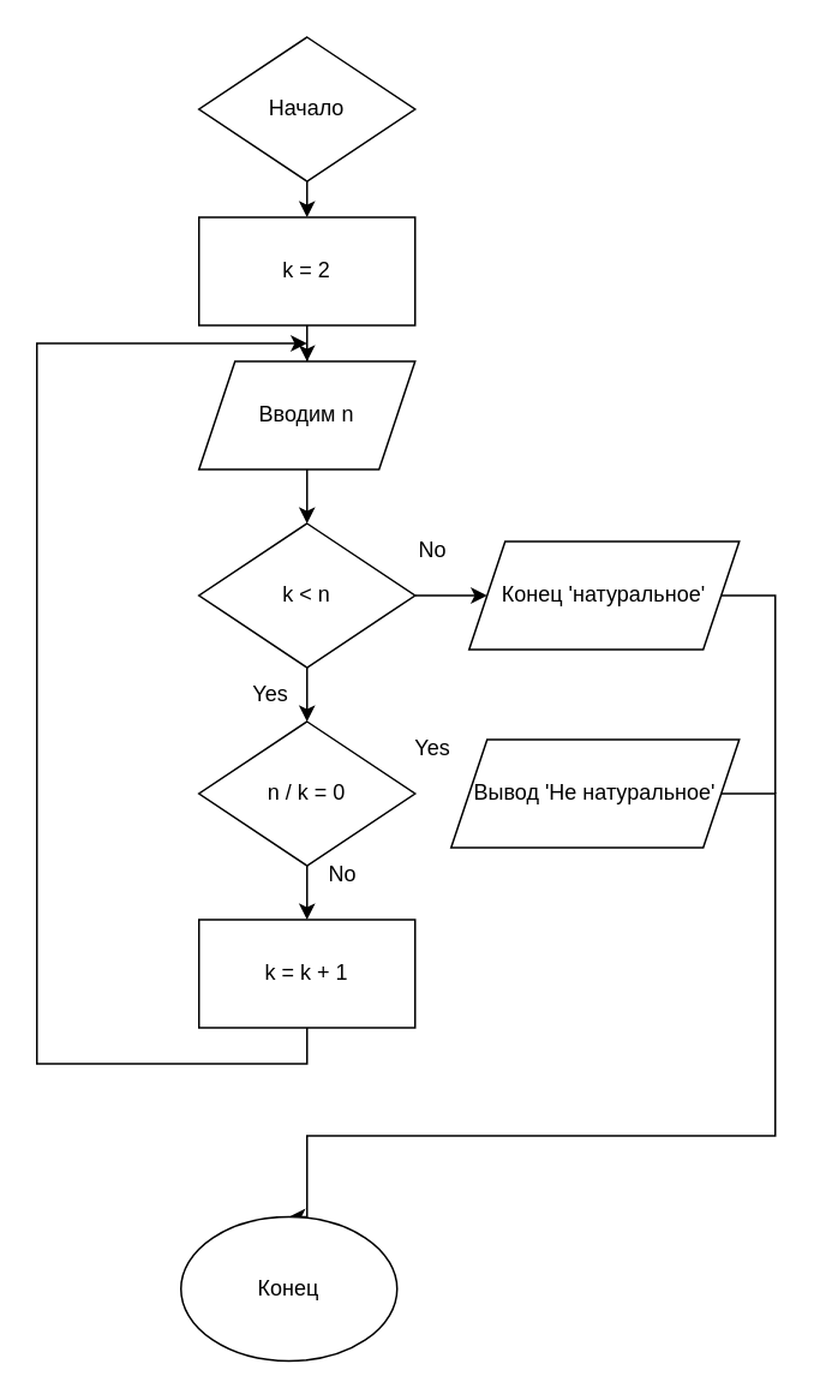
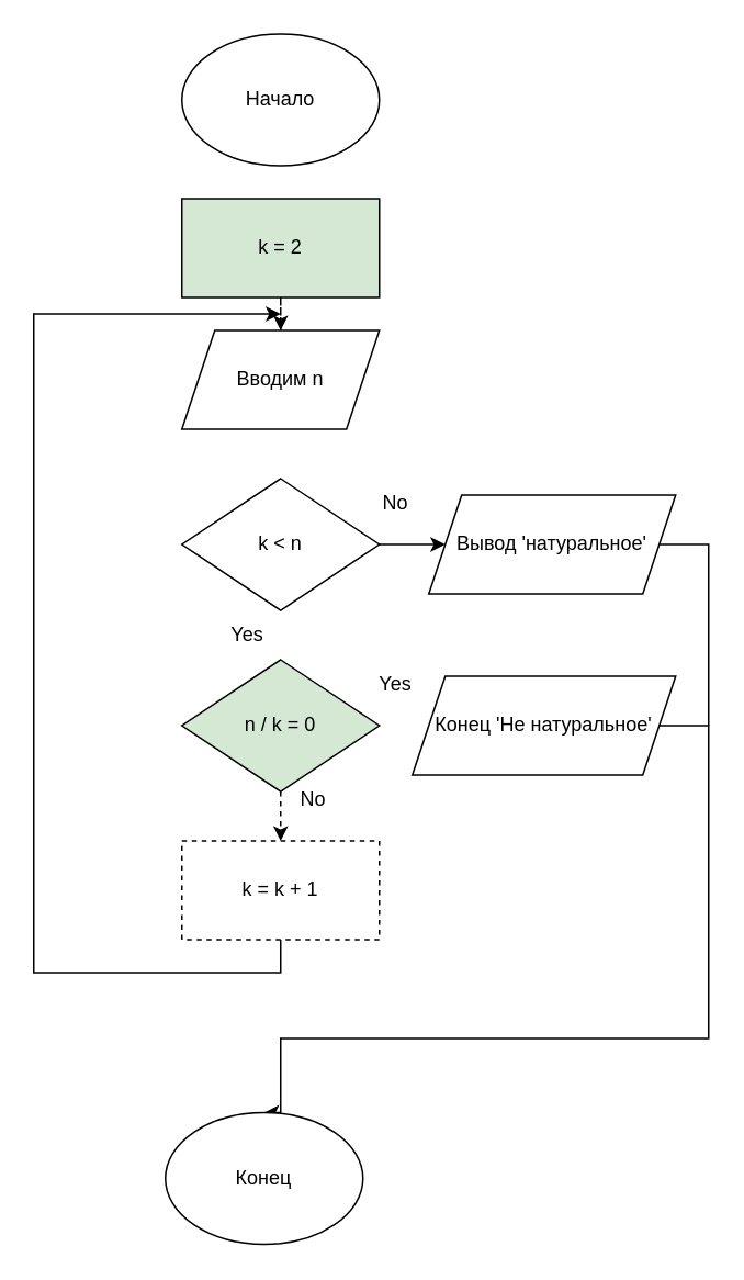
  <mxCell id="0" />
  <mxCell id="1" parent="0" />
- <mxCell id="2" style="edgeStyle=orthogonalEdgeStyle;rounded=0;orthogonalLoop=1;jettySize=auto;html=1;exitX=0.5;exitY=1;exitDx=0;exitDy=0;entryX=0.5;entryY=0;entryDx=0;entryDy=0;" edge="1" parent="1" source="3" target="5"><mxGeometry relative="1" as="geometry" /></mxCell>
- <mxCell id="3" value="Начало" style="rhombus;whiteSpace=wrap;html=1;" vertex="1" parent="1"><mxGeometry x="110" width="120" height="80" as="geometry" y="20" /></mxCell>
- <mxCell id="4" style="edgeStyle=orthogonalEdgeStyle;rounded=0;orthogonalLoop=1;jettySize=auto;html=1;exitX=0.5;exitY=1;exitDx=0;exitDy=0;" edge="1" parent="1" source="5" target="10"><mxGeometry relative="1" as="geometry" /></mxCell>
- <mxCell id="5" value="k = 2" style="rounded=0;whiteSpace=wrap;html=1;" vertex="1" parent="1"><mxGeometry x="110" y="120" width="120" height="60" as="geometry" /></mxCell>
- <mxCell id="6" style="edgeStyle=orthogonalEdgeStyle;rounded=0;orthogonalLoop=1;jettySize=auto;html=1;exitX=0.5;exitY=1;exitDx=0;exitDy=0;entryX=0.5;entryY=0;entryDx=0;entryDy=0;" edge="1" parent="1" source="8" target="12"><mxGeometry relative="1" as="geometry" /></mxCell>
+ <mxCell id="3" value="Начало" style="ellipse;whiteSpace=wrap;html=1;" vertex="1" parent="1"><mxGeometry x="110" width="120" height="80" as="geometry" y="20" /></mxCell>
+ <mxCell id="4" style="edgeStyle=orthogonalEdgeStyle;rounded=0;orthogonalLoop=1;jettySize=auto;html=1;exitX=0.5;exitY=1;exitDx=0;exitDy=0;dashed=1;" edge="1" parent="1" source="5" target="10"><mxGeometry relative="1" as="geometry" /></mxCell>
+ <mxCell id="5" value="k = 2" style="rounded=0;whiteSpace=wrap;html=1;fillColor=#d5e8d4;" vertex="1" parent="1"><mxGeometry x="110" y="120" width="120" height="60" as="geometry" /></mxCell>
  <mxCell id="7" style="edgeStyle=orthogonalEdgeStyle;rounded=0;orthogonalLoop=1;jettySize=auto;html=1;exitX=1;exitY=0.5;exitDx=0;exitDy=0;entryX=0;entryY=0.5;entryDx=0;entryDy=0;" edge="1" parent="1" source="8" target="22"><mxGeometry relative="1" as="geometry"><mxPoint x="260" y="330" as="targetPoint" /></mxGeometry></mxCell>
  <mxCell id="8" value="k &amp;lt; n" style="rhombus;whiteSpace=wrap;html=1;" vertex="1" parent="1"><mxGeometry x="110" y="290" width="120" height="80" as="geometry" /></mxCell>
- <mxCell id="9" style="edgeStyle=orthogonalEdgeStyle;rounded=0;orthogonalLoop=1;jettySize=auto;html=1;exitX=0.5;exitY=1;exitDx=0;exitDy=0;entryX=0.5;entryY=0;entryDx=0;entryDy=0;" edge="1" parent="1" source="10" target="8"><mxGeometry relative="1" as="geometry" /></mxCell>
  <mxCell id="10" value="Вводим n" style="shape=parallelogram;perimeter=parallelogramPerimeter;whiteSpace=wrap;html=1;fixedSize=1;" vertex="1" parent="1"><mxGeometry x="110" y="200" width="120" height="60" as="geometry" /></mxCell>
- <mxCell id="11" style="edgeStyle=orthogonalEdgeStyle;rounded=0;orthogonalLoop=1;jettySize=auto;html=1;exitX=0.5;exitY=1;exitDx=0;exitDy=0;entryX=0.5;entryY=0;entryDx=0;entryDy=0;" edge="1" parent="1" source="12" target="14"><mxGeometry relative="1" as="geometry" /></mxCell>
- <mxCell id="12" value="n / k = 0" style="rhombus;whiteSpace=wrap;html=1;" vertex="1" parent="1"><mxGeometry x="110" y="400" width="120" height="80" as="geometry" /></mxCell>
+ <mxCell id="11" style="edgeStyle=orthogonalEdgeStyle;rounded=0;orthogonalLoop=1;jettySize=auto;html=1;exitX=0.5;exitY=1;exitDx=0;exitDy=0;entryX=0.5;entryY=0;entryDx=0;entryDy=0;dashed=1;" edge="1" parent="1" source="12" target="14"><mxGeometry relative="1" as="geometry" /></mxCell>
+ <mxCell id="12" value="n / k = 0" style="rhombus;whiteSpace=wrap;html=1;fillColor=#d5e8d4;" vertex="1" parent="1"><mxGeometry x="110" y="400" width="120" height="80" as="geometry" /></mxCell>
  <mxCell id="13" style="edgeStyle=orthogonalEdgeStyle;rounded=0;orthogonalLoop=1;jettySize=auto;html=1;exitX=0.5;exitY=1;exitDx=0;exitDy=0;" edge="1" parent="1" source="14"><mxGeometry relative="1" as="geometry"><mxPoint x="170" y="190" as="targetPoint" /><Array as="points"><mxPoint x="170" y="590" /><mxPoint x="20" y="590" /><mxPoint x="20" y="190" /></Array></mxGeometry></mxCell>
- <mxCell id="14" value="k = k + 1" style="rounded=0;whiteSpace=wrap;html=1;" vertex="1" parent="1"><mxGeometry x="110" y="510" width="120" height="60" as="geometry" /></mxCell>
+ <mxCell id="14" value="k = k + 1" style="rounded=0;whiteSpace=wrap;html=1;dashed=1;" vertex="1" parent="1"><mxGeometry x="110" y="510" width="120" height="60" as="geometry" /></mxCell>
  <mxCell id="15" style="edgeStyle=orthogonalEdgeStyle;rounded=0;orthogonalLoop=1;jettySize=auto;html=1;exitX=1;exitY=0.5;exitDx=0;exitDy=0;entryX=0.5;entryY=0;entryDx=0;entryDy=0;" edge="1" parent="1" source="23" target="20"><mxGeometry relative="1" as="geometry"><mxPoint x="404" y="440" as="sourcePoint" /><Array as="points"><mxPoint x="430" y="440" /><mxPoint x="430" y="630" /><mxPoint x="170" y="630" /></Array></mxGeometry></mxCell>
  <mxCell id="16" value="No" style="text;html=1;strokeColor=none;fillColor=none;align=center;verticalAlign=middle;whiteSpace=wrap;rounded=0;" vertex="1" parent="1"><mxGeometry x="210" y="290" width="60" height="30" as="geometry" /></mxCell>
  <mxCell id="17" value="Yes" style="text;html=1;strokeColor=none;fillColor=none;align=center;verticalAlign=middle;whiteSpace=wrap;rounded=0;" vertex="1" parent="1"><mxGeometry x="210" y="400" width="60" height="30" as="geometry" /></mxCell>
  <mxCell id="18" value="Yes" style="text;html=1;strokeColor=none;fillColor=none;align=center;verticalAlign=middle;whiteSpace=wrap;rounded=0;" vertex="1" parent="1"><mxGeometry x="120" y="370" width="60" height="30" as="geometry" /></mxCell>
  <mxCell id="19" value="No" style="text;html=1;strokeColor=none;fillColor=none;align=center;verticalAlign=middle;whiteSpace=wrap;rounded=0;" vertex="1" parent="1"><mxGeometry x="160" y="470" width="60" height="30" as="geometry" /></mxCell>
  <mxCell id="20" value="Конец" style="ellipse;whiteSpace=wrap;html=1;" vertex="1" parent="1"><mxGeometry x="100" y="675" width="120" height="80" as="geometry" /></mxCell>
  <mxCell id="21" value="" style="endArrow=none;html=1;rounded=0;exitX=1;exitY=0.5;exitDx=0;exitDy=0;" edge="1" parent="1" source="22"><mxGeometry width="50" height="50" relative="1" as="geometry"><mxPoint x="404" y="330" as="sourcePoint" /><mxPoint x="430" y="440" as="targetPoint" /><Array as="points"><mxPoint x="430" y="330" /></Array></mxGeometry></mxCell>
- <mxCell id="22" value="Конец 'натуральное'" style="shape=parallelogram;perimeter=parallelogramPerimeter;whiteSpace=wrap;html=1;fixedSize=1;" vertex="1" parent="1"><mxGeometry x="260" y="300" width="150" height="60" as="geometry" /></mxCell>
- <mxCell id="23" value="Вывод 'Не натуральное'" style="shape=parallelogram;perimeter=parallelogramPerimeter;whiteSpace=wrap;html=1;fixedSize=1;" vertex="1" parent="1"><mxGeometry x="250" y="410" width="160" height="60" as="geometry" /></mxCell>
+ <mxCell id="22" value="Вывод 'натуральное'" style="shape=parallelogram;perimeter=parallelogramPerimeter;whiteSpace=wrap;html=1;fixedSize=1;" vertex="1" parent="1"><mxGeometry x="260" y="300" width="150" height="60" as="geometry" /></mxCell>
+ <mxCell id="23" value="Конец 'Не натуральное'" style="shape=parallelogram;perimeter=parallelogramPerimeter;whiteSpace=wrap;html=1;fixedSize=1;" vertex="1" parent="1"><mxGeometry x="250" y="410" width="160" height="60" as="geometry" /></mxCell>
